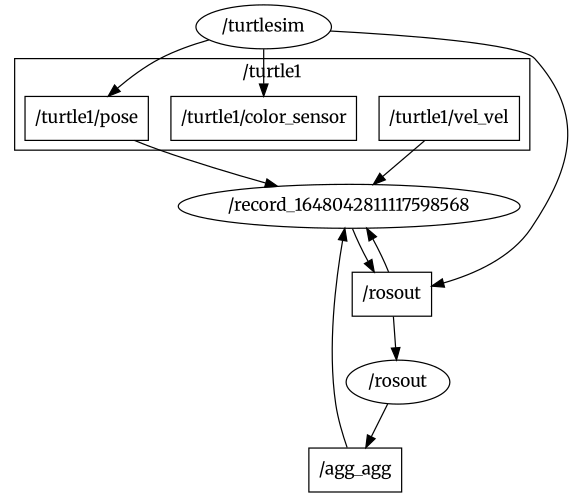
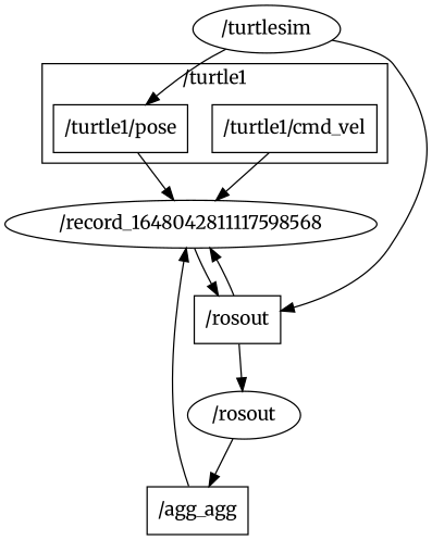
  digraph {
    fontname=Merriweather
    node [fontname=Merriweather shape=rectangle]
    edge [fontname=Merriweather]
-   n1 [label="/turtle1/vel_vel"]
-   n2 [label="/turtle1/color_sensor"]
+   n1 [label="/turtle1/cmd_vel"]
    n3 [label="/turtle1/pose"]
    n4 [label="/record_1648042811117598568" shape=oval]
    n5 [label="/rosout"]
    n6 [label="/rosout" shape=oval]
    n7 [label="/agg_agg"]
    n8 [label="/turtlesim" shape=oval]
    subgraph cluster_1 {
      label="/turtle1"
      n1
-     n2
      n3
    }
    n1 -> n4
    n3 -> n4
    n4 -> n5
    n5 -> n4
    n5 -> n6
    n6 -> n7
    n7 -> n4
-   n8 -> n2
    n8 -> n3
    n8 -> n5
  }
